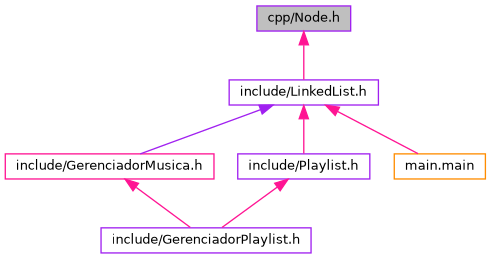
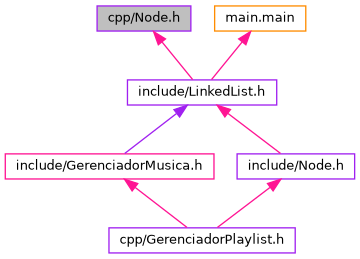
  digraph {
    node [color=purple fillcolor=white fontname=Helvetica fontsize=10 shape=record style=filled]
    edge [color=deeppink dir=back fontname=Helvetica fontsize=10 labelfontname=Helvetica labelfontsize=10 style=solid]
    n1 [fillcolor=grey75 fontcolor=black height=0.2 label="cpp/Node.h" width=0.4]
    n2 [height=0.2 label="include/LinkedList.h" width=0.4]
    n3 [color=deeppink height=0.2 label="include/GerenciadorMusica.h" width=0.4]
-   n4 [height=0.2 label="include/Playlist.h" width=0.4]
+   n4 [height=0.2 label="include/Node.h" width=0.4]
    n5 [color=darkorange height=0.2 label="main.main" width=0.4]
-   n6 [height=0.2 label="include/GerenciadorPlaylist.h" width=0.4]
+   n6 [height=0.2 label="cpp/GerenciadorPlaylist.h" width=0.4]
    n1 -> n2
    n2 -> n3 [color=purple]
    n2 -> n4
-   n2 -> n5
+   n5 -> n2
    n3 -> n6
    n4 -> n6
  }
